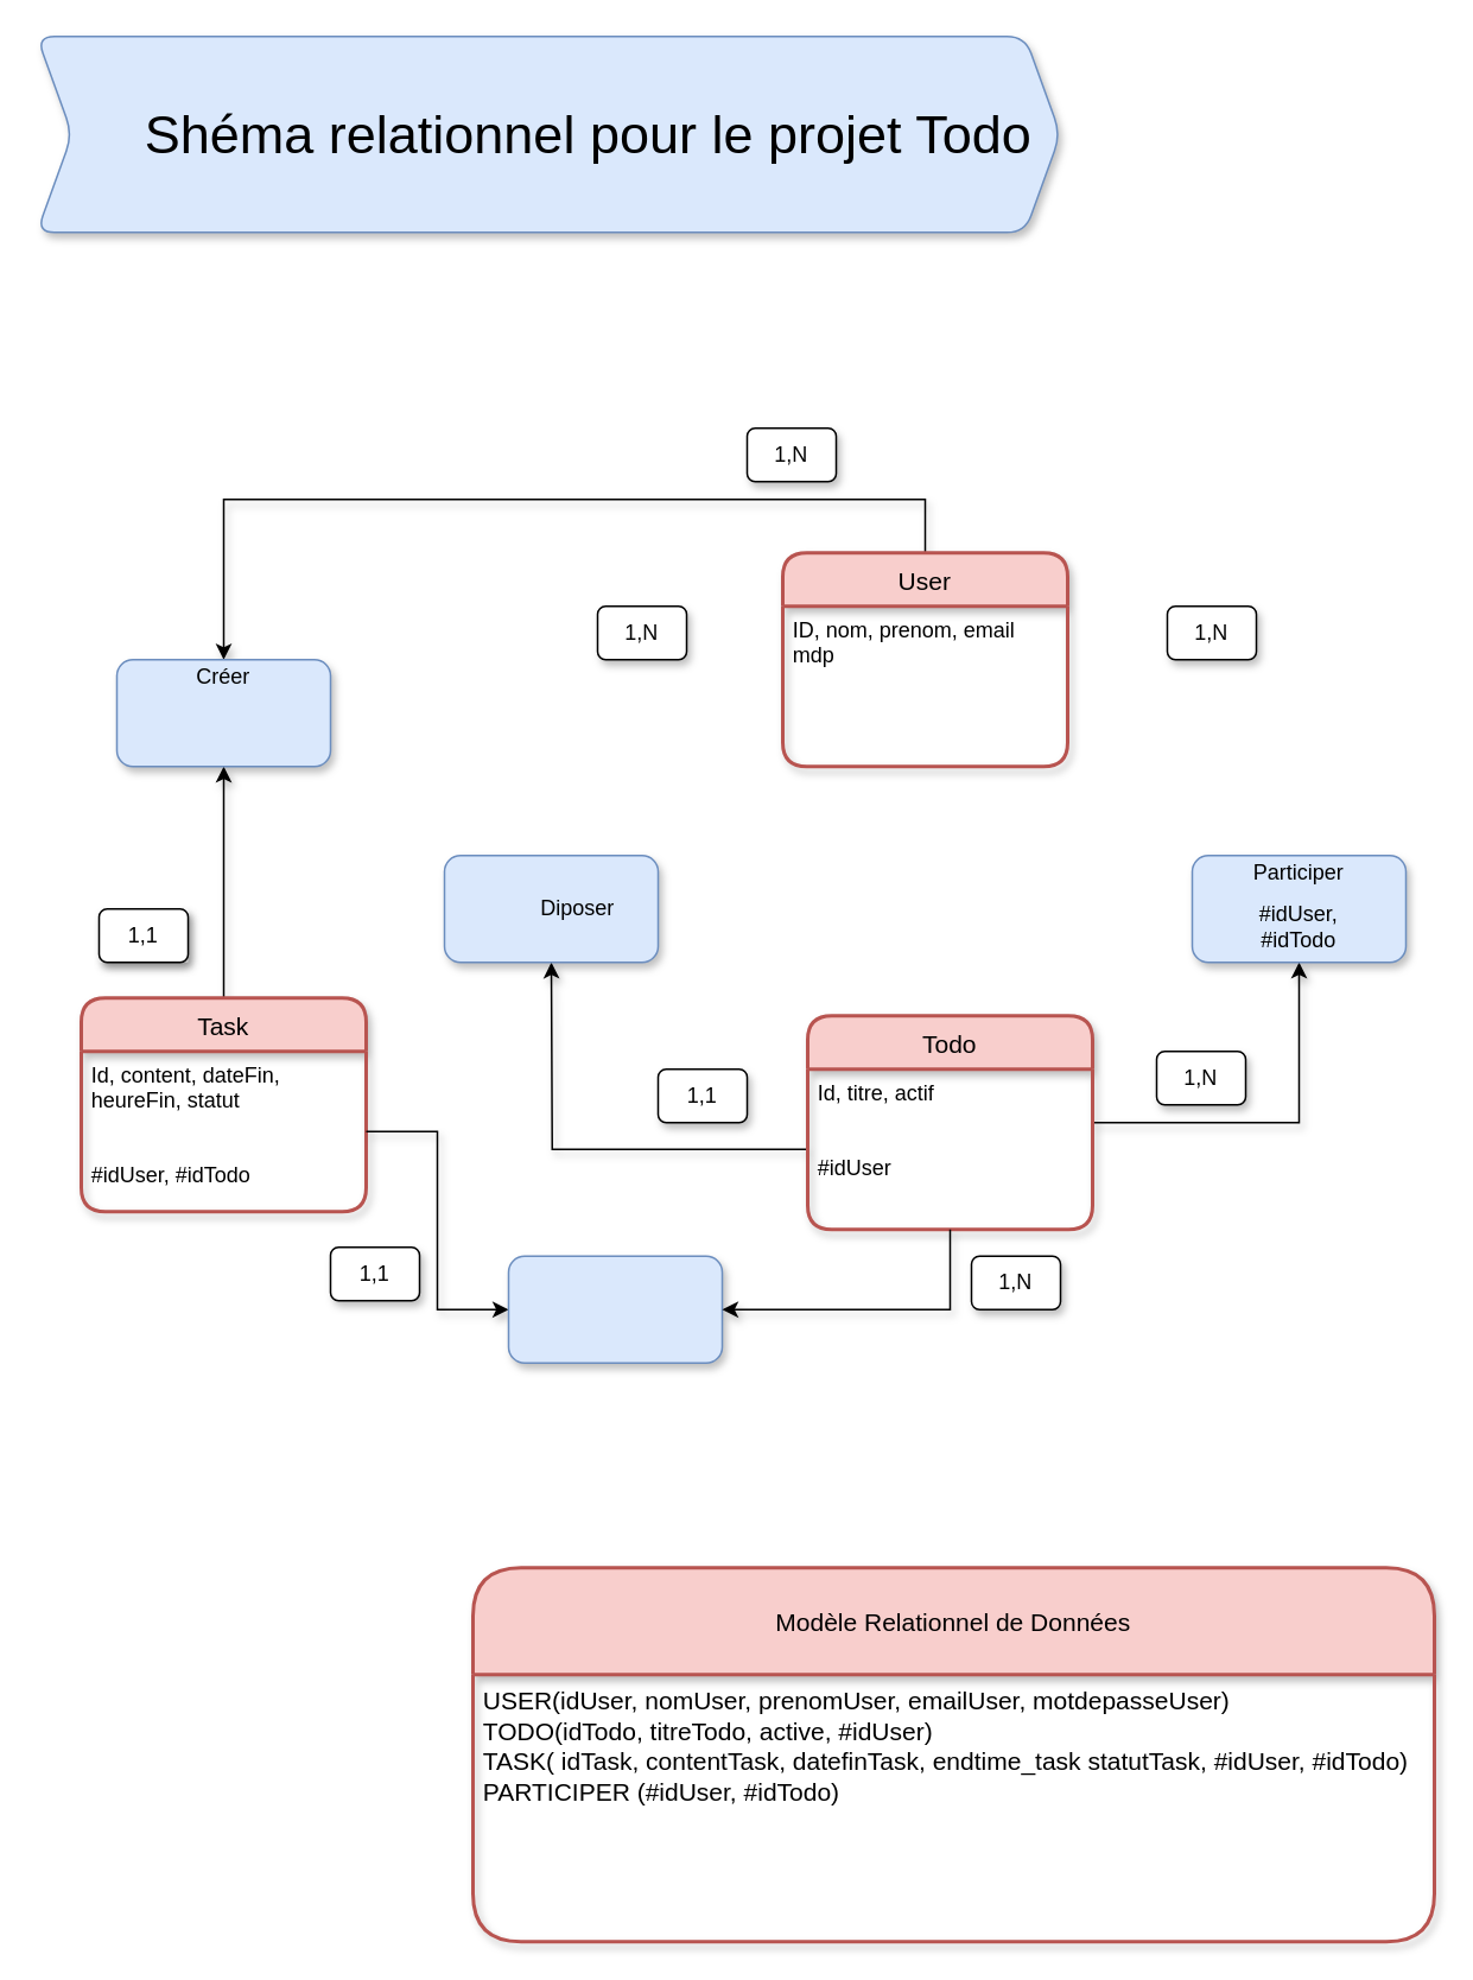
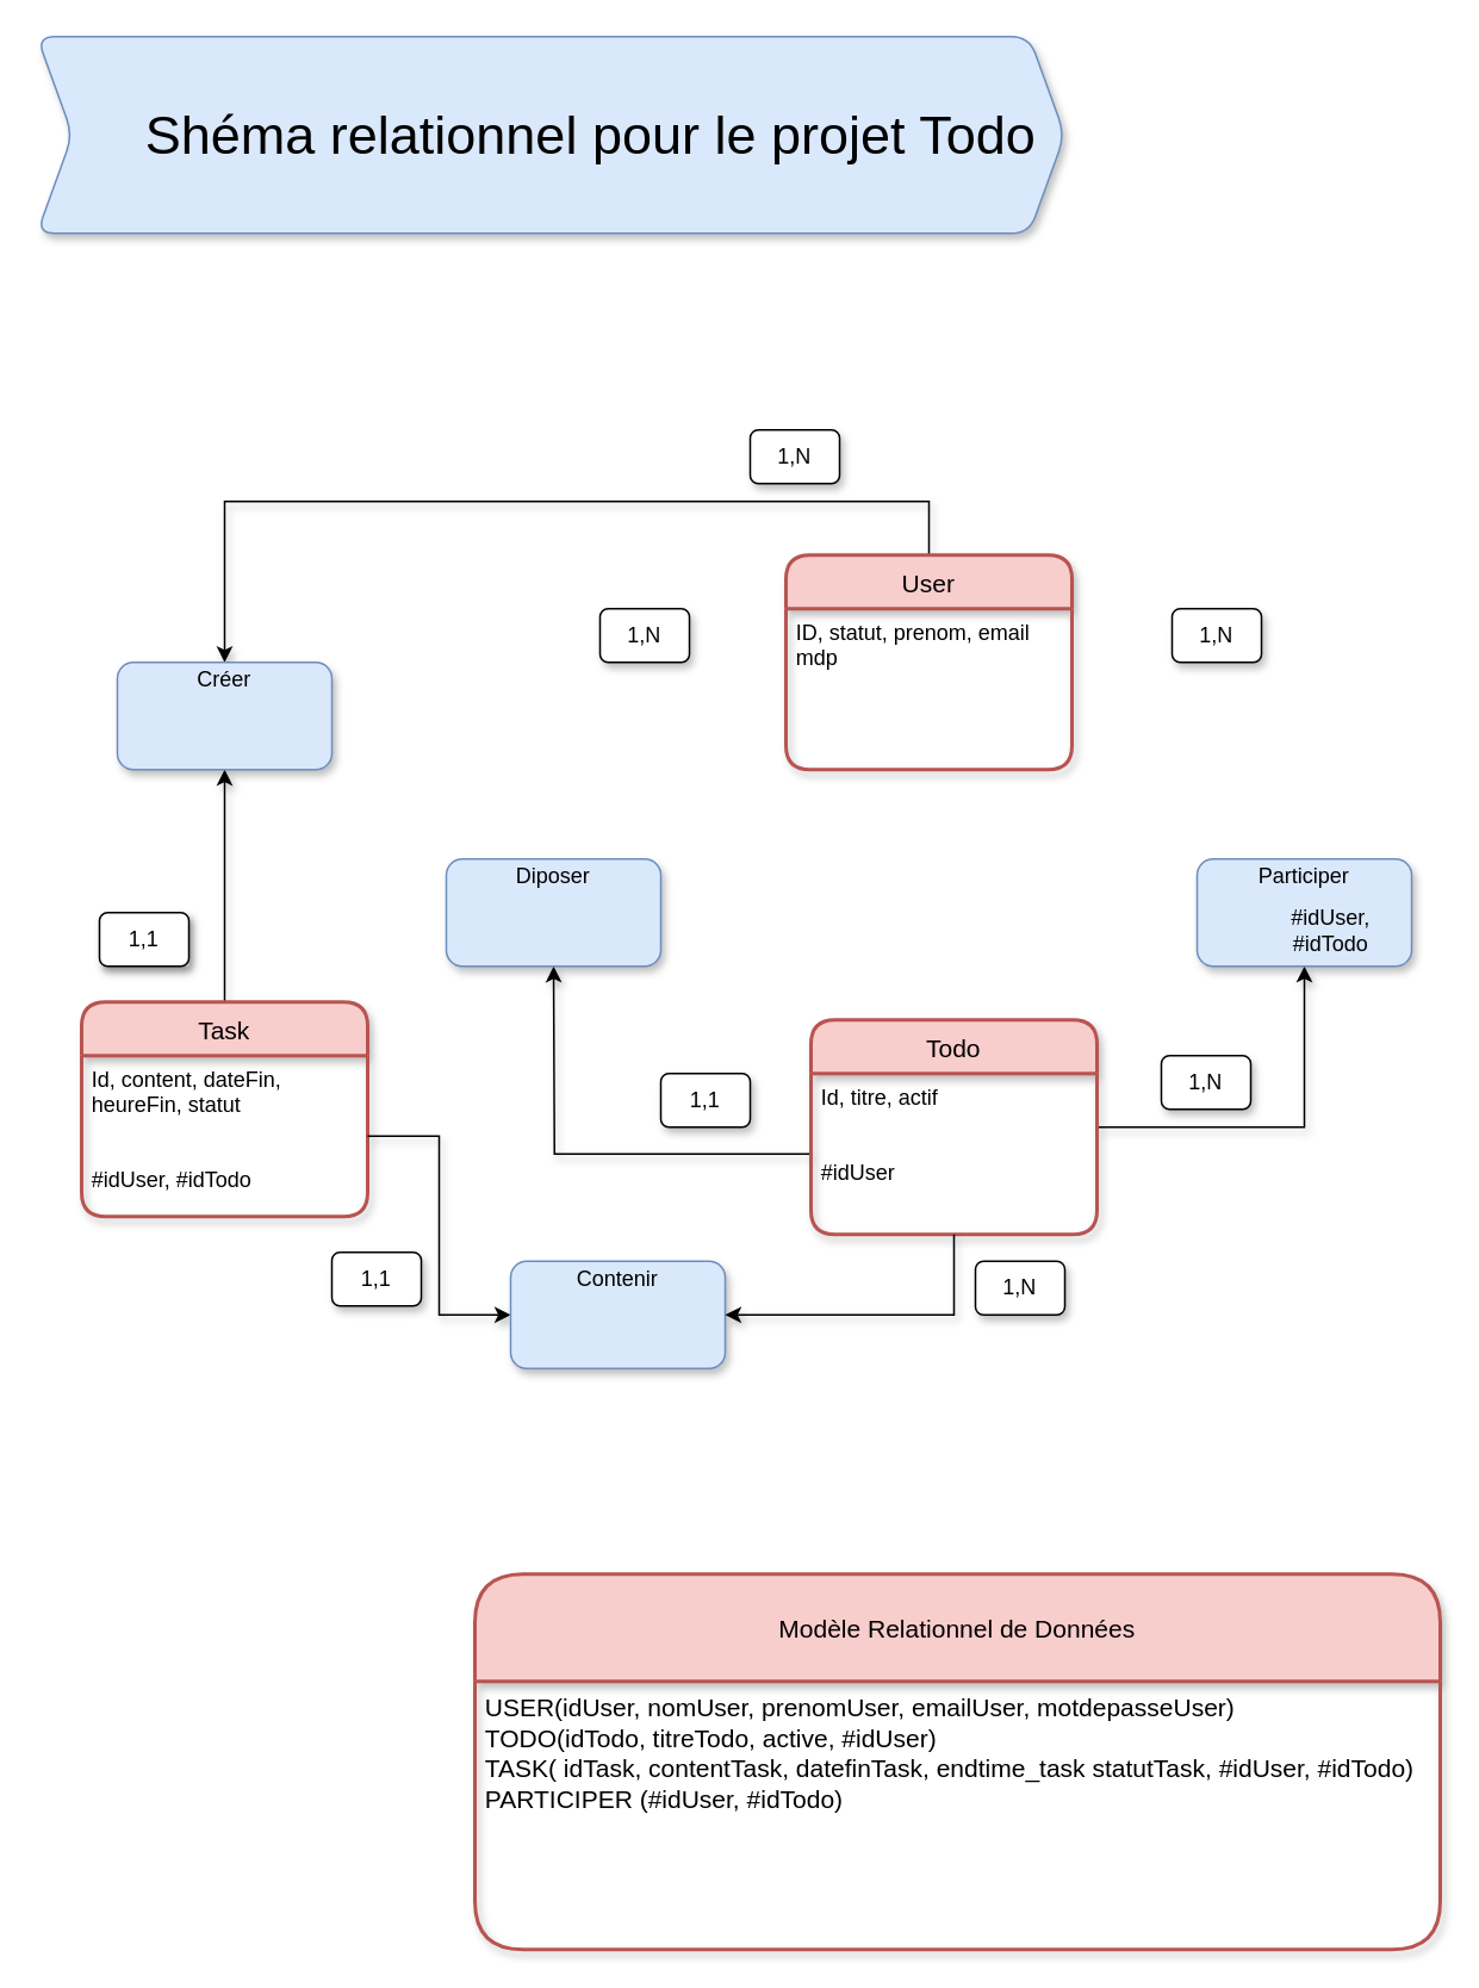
  <mxCell id="0" />
  <mxCell id="1" parent="0" />
  <mxCell id="2" style="edgeStyle=orthogonalEdgeStyle;rounded=0;orthogonalLoop=1;jettySize=auto;html=1;entryX=0.5;entryY=1;entryDx=0;entryDy=0;shadow=1;" parent="1" source="48" target="10" edge="1"><mxGeometry relative="1" as="geometry"><mxPoint x="719" y="550" as="targetPoint" /></mxGeometry></mxCell>
  <mxCell id="3" value="" style="group;shadow=1;" parent="1" vertex="1" connectable="0"><mxGeometry x="369" y="600" width="50" height="30" as="geometry" /></mxCell>
  <mxCell id="4" value="" style="rounded=1;whiteSpace=wrap;html=1;shadow=1;" parent="3" vertex="1"><mxGeometry width="50" height="30" as="geometry" /></mxCell>
  <mxCell id="5" value="1,1" style="text;html=1;strokeColor=none;fillColor=none;align=center;verticalAlign=middle;whiteSpace=wrap;rounded=0;shadow=1;" parent="3" vertex="1"><mxGeometry x="5" y="5" width="40" height="20" as="geometry" /></mxCell>
  <mxCell id="6" value="" style="group;shadow=1;" parent="1" vertex="1" connectable="0"><mxGeometry x="335" y="340" width="50" height="30" as="geometry" /></mxCell>
  <mxCell id="7" value="" style="rounded=1;whiteSpace=wrap;html=1;shadow=1;" parent="6" vertex="1"><mxGeometry width="50" height="30" as="geometry" /></mxCell>
  <mxCell id="8" value="1,N" style="text;html=1;strokeColor=none;fillColor=none;align=center;verticalAlign=middle;whiteSpace=wrap;rounded=0;shadow=1;" parent="6" vertex="1"><mxGeometry x="5" y="5" width="40" height="20" as="geometry" /></mxCell>
  <mxCell id="9" value="" style="group;shadow=1;" parent="1" vertex="1" connectable="0"><mxGeometry x="669" y="480" width="120" height="60" as="geometry" /></mxCell>
  <mxCell id="10" value="" style="rounded=1;whiteSpace=wrap;html=1;fillColor=#dae8fc;strokeColor=#6c8ebf;shadow=1;" parent="9" vertex="1"><mxGeometry width="120" height="60" as="geometry" /></mxCell>
  <mxCell id="11" value="Participer" style="text;html=1;strokeColor=none;fillColor=none;align=center;verticalAlign=middle;whiteSpace=wrap;rounded=0;shadow=1;" parent="9" vertex="1"><mxGeometry x="40" width="40" height="20" as="geometry" /></mxCell>
- <mxCell id="12" value="#idUser, #idTodo" style="text;html=1;strokeColor=none;fillColor=none;align=center;verticalAlign=middle;whiteSpace=wrap;rounded=0;shadow=1;" parent="9" vertex="1"><mxGeometry x="25" y="30" width="70" height="20" as="geometry" /></mxCell>
+ <mxCell id="12" value="#idUser, #idTodo" style="text;html=1;strokeColor=none;fillColor=none;align=center;verticalAlign=middle;whiteSpace=wrap;rounded=0;shadow=1;" parent="9" vertex="1"><mxGeometry x="40" y="30" width="70" height="20" as="geometry" /></mxCell>
  <mxCell id="13" value="" style="group;shadow=1;" parent="1" vertex="1" connectable="0"><mxGeometry x="655" y="340" width="50" height="30" as="geometry" /></mxCell>
  <mxCell id="14" value="" style="rounded=1;whiteSpace=wrap;html=1;shadow=1;" parent="13" vertex="1"><mxGeometry width="50" height="30" as="geometry" /></mxCell>
  <mxCell id="15" value="1,N" style="text;html=1;strokeColor=none;fillColor=none;align=center;verticalAlign=middle;whiteSpace=wrap;rounded=0;shadow=1;" parent="13" vertex="1"><mxGeometry x="5" y="5" width="40" height="20" as="geometry" /></mxCell>
  <mxCell id="16" value="" style="group;shadow=1;" parent="1" vertex="1" connectable="0"><mxGeometry x="649" y="590" width="50" height="30" as="geometry" /></mxCell>
  <mxCell id="17" value="" style="rounded=1;whiteSpace=wrap;html=1;shadow=1;" parent="16" vertex="1"><mxGeometry width="50" height="30" as="geometry" /></mxCell>
  <mxCell id="18" value="1,N" style="text;html=1;strokeColor=none;fillColor=none;align=center;verticalAlign=middle;whiteSpace=wrap;rounded=0;shadow=1;" parent="16" vertex="1"><mxGeometry x="5" y="5" width="40" height="20" as="geometry" /></mxCell>
  <mxCell id="19" style="edgeStyle=orthogonalEdgeStyle;rounded=0;orthogonalLoop=1;jettySize=auto;html=1;entryX=0.5;entryY=1;entryDx=0;entryDy=0;shadow=1;" parent="1" source="49" edge="1"><mxGeometry relative="1" as="geometry"><mxPoint x="309" y="540" as="targetPoint" /></mxGeometry></mxCell>
  <mxCell id="20" style="edgeStyle=orthogonalEdgeStyle;rounded=0;orthogonalLoop=1;jettySize=auto;html=1;entryX=0.5;entryY=0;entryDx=0;entryDy=0;shadow=1;" parent="1" source="21" edge="1"><mxGeometry relative="1" as="geometry"><mxPoint x="125" y="370" as="targetPoint" /><Array as="points"><mxPoint x="519" y="280" /><mxPoint x="125" y="280" /></Array></mxGeometry></mxCell>
  <mxCell id="21" value="User" style="swimlane;childLayout=stackLayout;horizontal=1;startSize=30;horizontalStack=0;rounded=1;fontSize=14;fontStyle=0;strokeWidth=2;resizeParent=0;resizeLast=1;shadow=1;dashed=0;align=center;fillColor=#f8cecc;strokeColor=#b85450;" parent="1" vertex="1"><mxGeometry x="439" y="310" width="160" height="120" as="geometry" /></mxCell>
- <mxCell id="22" value="ID, nom, prenom, email&#10;mdp" style="align=left;strokeColor=none;fillColor=none;spacingLeft=4;fontSize=12;verticalAlign=top;resizable=0;rotatable=0;part=1;shadow=1;" parent="21" vertex="1"><mxGeometry y="30" width="160" height="90" as="geometry" /></mxCell>
+ <mxCell id="22" value="ID, statut, prenom, email&#10;mdp" style="align=left;strokeColor=none;fillColor=none;spacingLeft=4;fontSize=12;verticalAlign=top;resizable=0;rotatable=0;part=1;shadow=1;" parent="21" vertex="1"><mxGeometry y="30" width="160" height="90" as="geometry" /></mxCell>
  <mxCell id="23" style="edgeStyle=orthogonalEdgeStyle;rounded=0;orthogonalLoop=1;jettySize=auto;html=1;entryX=0.5;entryY=1;entryDx=0;entryDy=0;shadow=1;" parent="1" source="24" edge="1"><mxGeometry relative="1" as="geometry"><mxPoint x="125" y="430" as="targetPoint" /></mxGeometry></mxCell>
  <mxCell id="24" value="Task" style="swimlane;childLayout=stackLayout;horizontal=1;startSize=30;horizontalStack=0;rounded=1;fontSize=14;fontStyle=0;strokeWidth=2;resizeParent=0;resizeLast=1;shadow=1;dashed=0;align=center;fillColor=#f8cecc;strokeColor=#b85450;" parent="1" vertex="1"><mxGeometry x="45" y="560" width="160" height="120" as="geometry" /></mxCell>
  <mxCell id="25" value="Id, content, dateFin,&#10;heureFin, statut&#10;&#10;&#10;#idUser, #idTodo" style="align=left;strokeColor=none;fillColor=none;spacingLeft=4;fontSize=12;verticalAlign=top;resizable=0;rotatable=0;part=1;shadow=1;" parent="24" vertex="1"><mxGeometry y="30" width="160" height="90" as="geometry" /></mxCell>
  <mxCell id="26" style="edgeStyle=orthogonalEdgeStyle;rounded=0;orthogonalLoop=1;jettySize=auto;html=1;entryX=0;entryY=0.5;entryDx=0;entryDy=0;shadow=1;" parent="1" source="25" target="40" edge="1"><mxGeometry relative="1" as="geometry"><mxPoint x="205" y="810" as="targetPoint" /></mxGeometry></mxCell>
  <mxCell id="27" value="" style="group;shadow=1;" parent="1" vertex="1" connectable="0"><mxGeometry x="545" y="705" width="50" height="30" as="geometry" /></mxCell>
  <mxCell id="28" value="" style="rounded=1;whiteSpace=wrap;html=1;shadow=1;" parent="27" vertex="1"><mxGeometry width="50" height="30" as="geometry" /></mxCell>
  <mxCell id="29" value="1,N" style="text;html=1;strokeColor=none;fillColor=none;align=center;verticalAlign=middle;whiteSpace=wrap;rounded=0;shadow=1;" parent="27" vertex="1"><mxGeometry x="5" y="5" width="40" height="20" as="geometry" /></mxCell>
  <mxCell id="30" value="" style="group;shadow=1;" parent="1" vertex="1" connectable="0"><mxGeometry x="185" y="700" width="50" height="30" as="geometry" /></mxCell>
  <mxCell id="31" value="" style="rounded=1;whiteSpace=wrap;html=1;shadow=1;" parent="30" vertex="1"><mxGeometry width="50" height="30" as="geometry" /></mxCell>
  <mxCell id="32" value="1,1" style="text;html=1;strokeColor=none;fillColor=none;align=center;verticalAlign=middle;whiteSpace=wrap;rounded=0;shadow=1;" parent="30" vertex="1"><mxGeometry x="5" y="5" width="40" height="20" as="geometry" /></mxCell>
  <mxCell id="33" value="" style="group;fillColor=#ffffff;shadow=1;" parent="1" vertex="1" connectable="0"><mxGeometry x="55" y="510" width="50" height="30" as="geometry" /></mxCell>
  <mxCell id="34" value="" style="rounded=1;whiteSpace=wrap;html=1;shadow=1;" parent="33" vertex="1"><mxGeometry width="50" height="30" as="geometry" /></mxCell>
  <mxCell id="35" value="1,1" style="text;html=1;strokeColor=none;fillColor=none;align=center;verticalAlign=middle;whiteSpace=wrap;rounded=0;shadow=1;" parent="33" vertex="1"><mxGeometry x="5" y="5" width="40" height="20" as="geometry" /></mxCell>
  <mxCell id="36" value="" style="group;shadow=1;" parent="1" vertex="1" connectable="0"><mxGeometry x="419" y="240" width="50" height="30" as="geometry" /></mxCell>
  <mxCell id="37" value="" style="rounded=1;whiteSpace=wrap;html=1;shadow=1;" parent="36" vertex="1"><mxGeometry width="50" height="30" as="geometry" /></mxCell>
  <mxCell id="38" value="1,N" style="text;html=1;strokeColor=none;fillColor=none;align=center;verticalAlign=middle;whiteSpace=wrap;rounded=0;shadow=1;" parent="36" vertex="1"><mxGeometry x="5" y="5" width="40" height="20" as="geometry" /></mxCell>
  <mxCell id="39" value="" style="group;shadow=1;" parent="1" vertex="1" connectable="0"><mxGeometry x="285" y="705" width="120" height="60" as="geometry" /></mxCell>
  <mxCell id="40" value="" style="rounded=1;whiteSpace=wrap;html=1;fillColor=#dae8fc;strokeColor=#6c8ebf;shadow=1;" parent="39" vertex="1"><mxGeometry width="120" height="60" as="geometry" /></mxCell>
+ <mxCell id="41" value="Contenir" style="text;html=1;strokeColor=none;fillColor=none;align=center;verticalAlign=middle;whiteSpace=wrap;rounded=0;shadow=1;" parent="39" vertex="1"><mxGeometry x="40" width="40" height="20" as="geometry" /></mxCell>
  <mxCell id="42" value="" style="group;shadow=1;" parent="1" vertex="1" connectable="0"><mxGeometry x="65" y="370" width="120" height="60" as="geometry" /></mxCell>
  <mxCell id="43" value="" style="rounded=1;whiteSpace=wrap;html=1;fillColor=#dae8fc;strokeColor=#6c8ebf;shadow=1;" parent="42" vertex="1"><mxGeometry width="120" height="60" as="geometry" /></mxCell>
  <mxCell id="44" value="Créer" style="text;html=1;strokeColor=none;fillColor=none;align=center;verticalAlign=middle;whiteSpace=wrap;rounded=0;shadow=1;" parent="42" vertex="1"><mxGeometry x="40" width="40" height="20" as="geometry" /></mxCell>
  <mxCell id="45" value="" style="group;shadow=1;" parent="1" vertex="1" connectable="0"><mxGeometry x="249" y="480" width="120" height="60" as="geometry" /></mxCell>
  <mxCell id="46" value="" style="rounded=1;whiteSpace=wrap;html=1;fillColor=#dae8fc;strokeColor=#6c8ebf;shadow=1;" parent="45" vertex="1"><mxGeometry width="120" height="60" as="geometry" /></mxCell>
- <mxCell id="47" value="Diposer" style="text;html=1;strokeColor=none;fillColor=none;align=center;verticalAlign=middle;whiteSpace=wrap;rounded=0;shadow=1;" parent="45" vertex="1"><mxGeometry x="55" y="20" width="40" height="20" as="geometry" /></mxCell>
+ <mxCell id="47" value="Diposer" style="text;html=1;strokeColor=none;fillColor=none;align=center;verticalAlign=middle;whiteSpace=wrap;rounded=0;shadow=1;" parent="45" vertex="1"><mxGeometry x="40" width="40" height="20" as="geometry" /></mxCell>
  <mxCell id="48" value="Todo" style="swimlane;childLayout=stackLayout;horizontal=1;startSize=30;horizontalStack=0;rounded=1;fontSize=14;fontStyle=0;strokeWidth=2;resizeParent=0;resizeLast=1;shadow=1;dashed=0;align=center;fillColor=#f8cecc;strokeColor=#b85450;swimlaneLine=1;glass=0;" parent="1" vertex="1"><mxGeometry x="453" y="570" width="160" height="120" as="geometry" /></mxCell>
  <mxCell id="49" value="Id, titre, actif&#10;&#10;&#10;#idUser" style="align=left;strokeColor=none;fillColor=none;spacingLeft=4;fontSize=12;verticalAlign=top;resizable=0;rotatable=0;part=1;shadow=1;" parent="48" vertex="1"><mxGeometry y="30" width="160" height="90" as="geometry" /></mxCell>
  <mxCell id="50" style="edgeStyle=orthogonalEdgeStyle;rounded=0;orthogonalLoop=1;jettySize=auto;html=1;entryX=1;entryY=0.5;entryDx=0;entryDy=0;shadow=1;" parent="1" source="49" target="40" edge="1"><mxGeometry relative="1" as="geometry"><Array as="points"><mxPoint x="533" y="735" /></Array></mxGeometry></mxCell>
  <mxCell id="51" value="Modèle Relationnel de Données" style="swimlane;childLayout=stackLayout;horizontal=1;startSize=60;horizontalStack=0;rounded=1;fontSize=14;fontStyle=0;strokeWidth=2;resizeParent=0;resizeLast=1;shadow=1;dashed=0;align=center;fillColor=#f8cecc;strokeColor=#b85450;swimlaneFillColor=none;sketch=0;" parent="1" vertex="1"><mxGeometry x="265" y="880" width="540" height="210" as="geometry" /></mxCell>
  <mxCell id="52" value="USER(idUser, nomUser, prenomUser, emailUser, motdepasseUser)&#10;TODO(idTodo, titreTodo, active, #idUser)&#10;TASK( idTask, contentTask, datefinTask, endtime_task statutTask, #idUser, #idTodo)&#10;PARTICIPER (#idUser, #idTodo)" style="align=left;strokeColor=none;fillColor=none;spacingLeft=4;fontSize=14;verticalAlign=top;resizable=0;rotatable=0;part=1;spacing=2;fontFamily=Helvetica;labelBackgroundColor=none;labelBorderColor=none;" parent="51" vertex="1"><mxGeometry y="60" width="540" height="150" as="geometry" /></mxCell>
  <mxCell id="53" value="" style="shape=step;perimeter=stepPerimeter;whiteSpace=wrap;html=1;fixedSize=1;rounded=1;shadow=1;glass=0;sketch=0;strokeColor=#6c8ebf;fillColor=#dae8fc;fontFamily=Helvetica;fontSize=14;" parent="1" vertex="1"><mxGeometry x="20" y="20" width="575" height="110" as="geometry" /></mxCell>
  <mxCell id="54" value="&lt;div style=&quot;text-align: justify; font-size: 30px;&quot;&gt;&lt;span style=&quot;font-size: 30px;&quot;&gt;Shéma relationnel pour le projet Todo&lt;/span&gt;&lt;/div&gt;" style="text;html=1;strokeColor=none;fillColor=none;align=center;verticalAlign=middle;whiteSpace=wrap;rounded=0;shadow=1;glass=0;sketch=0;fontFamily=Helvetica;fontSize=30;" parent="1" vertex="1"><mxGeometry x="70" y="65" width="520" height="20" as="geometry" /></mxCell>
  <mxCell id="55" style="edgeStyle=orthogonalEdgeStyle;rounded=0;orthogonalLoop=1;jettySize=auto;html=1;exitX=0.5;exitY=1;exitDx=0;exitDy=0;shadow=1;fontFamily=Helvetica;fontSize=30;fontColor=#000000;" parent="1" source="54" target="54" edge="1"><mxGeometry relative="1" as="geometry" /></mxCell>
